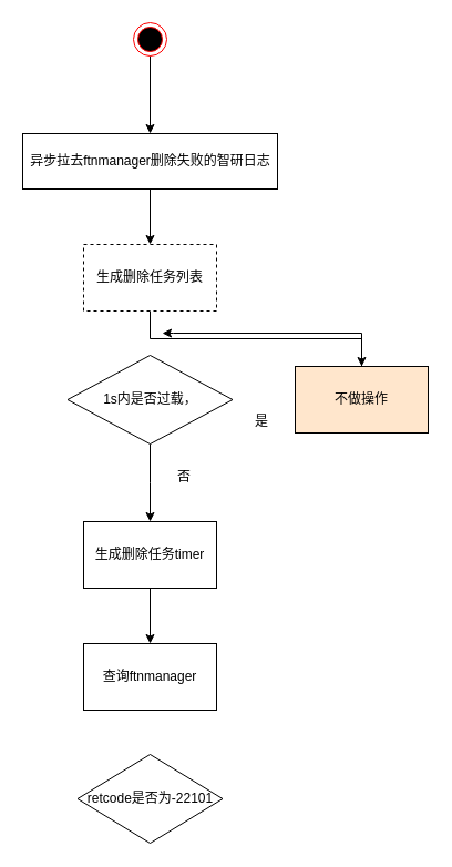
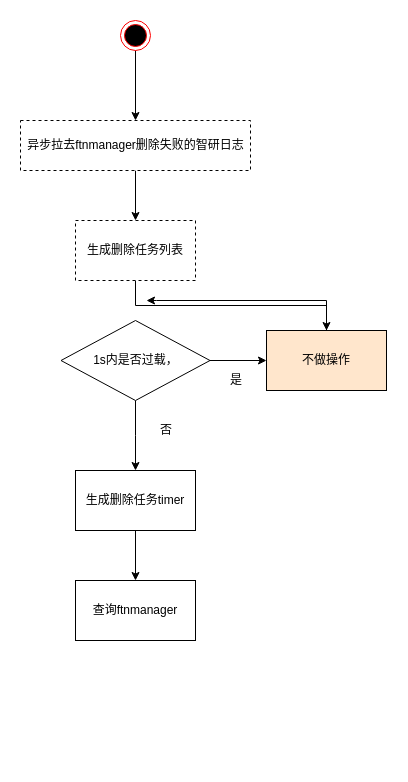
  <mxCell id="0" />
  <mxCell id="1" parent="0" />
  <mxCell id="2" style="edgeStyle=orthogonalEdgeStyle;rounded=0;orthogonalLoop=1;jettySize=auto;html=1;exitX=0.5;exitY=1;exitDx=0;exitDy=0;" edge="1" parent="1" source="3" target="5"><mxGeometry relative="1" as="geometry" /></mxCell>
  <mxCell id="3" value="" style="ellipse;html=1;shape=endState;fillColor=#000000;strokeColor=#ff0000;" vertex="1" parent="1"><mxGeometry x="120" y="20" width="30" height="30" as="geometry" /></mxCell>
  <mxCell id="4" style="edgeStyle=orthogonalEdgeStyle;rounded=0;orthogonalLoop=1;jettySize=auto;html=1;exitX=0.5;exitY=1;exitDx=0;exitDy=0;" edge="1" parent="1" source="5" target="7"><mxGeometry relative="1" as="geometry" /></mxCell>
- <mxCell id="5" value="异步拉去ftnmanager删除失败的智研日志" style="html=1;" vertex="1" parent="1"><mxGeometry x="20" y="120" width="230" height="50" as="geometry" /></mxCell>
+ <mxCell id="5" value="异步拉去ftnmanager删除失败的智研日志" style="html=1;dashed=1;" vertex="1" parent="1"><mxGeometry x="20" y="120" width="230" height="50" as="geometry" /></mxCell>
  <mxCell id="6" style="edgeStyle=orthogonalEdgeStyle;rounded=0;orthogonalLoop=1;jettySize=auto;html=1;exitX=0.5;exitY=1;exitDx=0;exitDy=0;" edge="1" parent="1" source="7" target="15"><mxGeometry relative="1" as="geometry" /></mxCell>
  <mxCell id="7" value="生成删除任务列表" style="rounded=0;whiteSpace=wrap;html=1;dashed=1;" vertex="1" parent="1"><mxGeometry x="75" y="220" width="120" height="60" as="geometry" /></mxCell>
  <mxCell id="8" style="edgeStyle=orthogonalEdgeStyle;rounded=0;orthogonalLoop=1;jettySize=auto;html=1;exitX=0.5;exitY=1;exitDx=0;exitDy=0;" edge="1" parent="1" source="10"><mxGeometry relative="1" as="geometry"><mxPoint x="135" y="470" as="targetPoint" /></mxGeometry></mxCell>
+ <mxCell id="9" style="edgeStyle=orthogonalEdgeStyle;rounded=0;orthogonalLoop=1;jettySize=auto;html=1;exitX=1;exitY=0.5;exitDx=0;exitDy=0;" edge="1" parent="1" source="10" target="15"><mxGeometry relative="1" as="geometry" /></mxCell>
  <mxCell id="10" value="1s内是否过载，" style="rhombus;whiteSpace=wrap;html=1;" vertex="1" parent="1"><mxGeometry x="60.5" y="320" width="149" height="80" as="geometry" /></mxCell>
  <mxCell id="11" style="edgeStyle=orthogonalEdgeStyle;rounded=0;orthogonalLoop=1;jettySize=auto;html=1;exitX=0.5;exitY=1;exitDx=0;exitDy=0;entryX=0.5;entryY=0;entryDx=0;entryDy=0;" edge="1" parent="1" source="12" target="13"><mxGeometry relative="1" as="geometry" /></mxCell>
  <mxCell id="12" value="生成删除任务timer" style="rounded=0;whiteSpace=wrap;html=1;" vertex="1" parent="1"><mxGeometry x="75" y="470" width="120" height="60" as="geometry" /></mxCell>
  <mxCell id="13" value="查询ftnmanager" style="rounded=0;whiteSpace=wrap;html=1;" vertex="1" parent="1"><mxGeometry x="75" y="580" width="120" height="60" as="geometry" /></mxCell>
  <mxCell id="14" style="edgeStyle=orthogonalEdgeStyle;rounded=0;orthogonalLoop=1;jettySize=auto;html=1;exitX=0.5;exitY=0;exitDx=0;exitDy=0;" edge="1" parent="1" source="15"><mxGeometry relative="1" as="geometry"><mxPoint x="146" y="300" as="targetPoint" /><Array as="points"><mxPoint x="326" y="300" /><mxPoint x="156" y="300" /></Array></mxGeometry></mxCell>
  <mxCell id="15" value="不做操作" style="rounded=0;whiteSpace=wrap;html=1;fillColor=#ffe6cc;" vertex="1" parent="1"><mxGeometry x="266" y="330" width="120" height="60" as="geometry" /></mxCell>
  <mxCell id="16" value="是" style="text;html=1;strokeColor=none;fillColor=none;align=center;verticalAlign=middle;whiteSpace=wrap;rounded=0;" vertex="1" parent="1"><mxGeometry x="216" y="370" width="40" height="20" as="geometry" /></mxCell>
  <mxCell id="17" value="否" style="text;html=1;strokeColor=none;fillColor=none;align=center;verticalAlign=middle;whiteSpace=wrap;rounded=0;" vertex="1" parent="1"><mxGeometry x="146" y="420" width="40" height="20" as="geometry" /></mxCell>
- <mxCell id="18" value="retcode是否为-22101" style="rhombus;whiteSpace=wrap;html=1;" vertex="1" parent="1"><mxGeometry x="69.5" y="680" width="131" height="80" as="geometry" /></mxCell>
